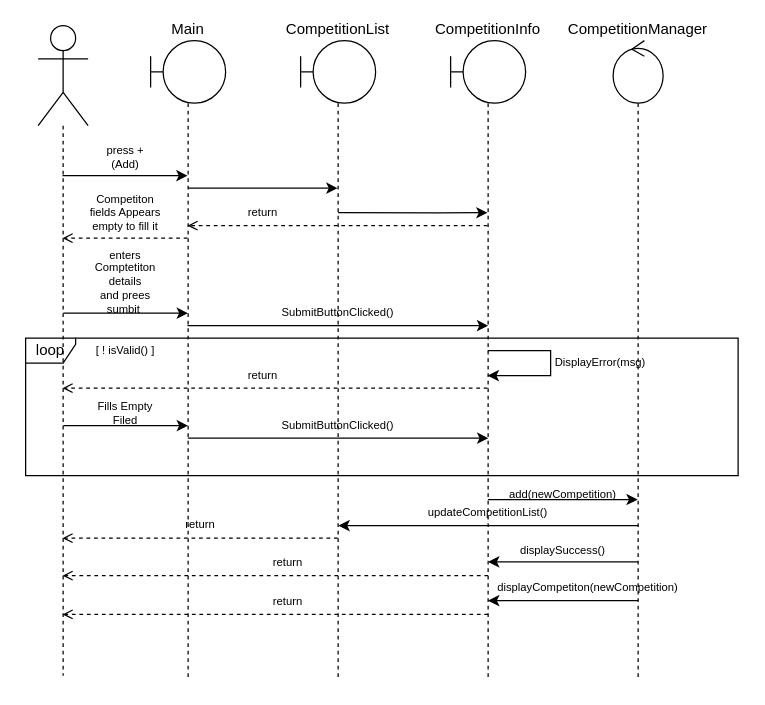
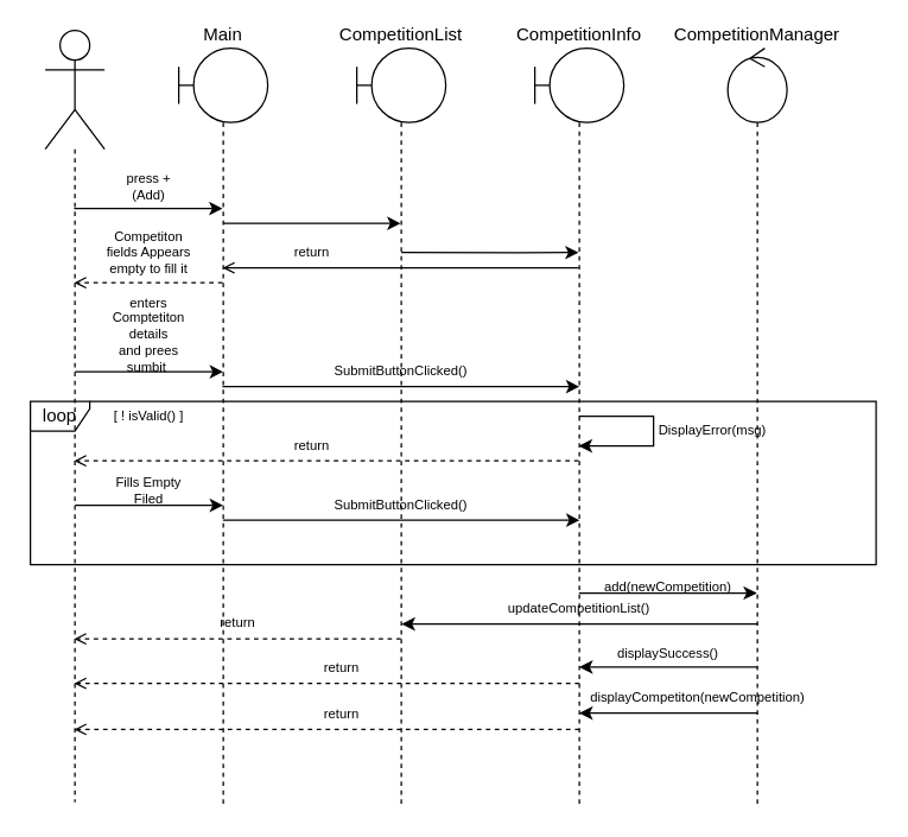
  <mxCell id="0" />
  <mxCell id="1" parent="0" />
  <mxCell id="2" value="loop" style="shape=umlFrame;whiteSpace=wrap;html=1;width=40;height=20;" vertex="1" parent="1"><mxGeometry x="20" y="270" width="570" height="110" as="geometry" /></mxCell>
  <mxCell id="3" style="edgeStyle=orthogonalEdgeStyle;rounded=0;orthogonalLoop=1;jettySize=auto;html=1;" parent="1" source="4" target="7" edge="1"><mxGeometry relative="1" as="geometry"><Array as="points"><mxPoint x="100" y="140" /><mxPoint x="100" y="140" /></Array></mxGeometry></mxCell>
  <mxCell id="4" value="" style="shape=umlLifeline;participant=umlActor;perimeter=lifelinePerimeter;whiteSpace=wrap;html=1;container=1;collapsible=0;recursiveResize=0;verticalAlign=top;spacingTop=36;outlineConnect=0;size=80;" parent="1" vertex="1"><mxGeometry x="30" y="20" width="40" height="520" as="geometry" /></mxCell>
  <mxCell id="5" style="edgeStyle=orthogonalEdgeStyle;rounded=0;orthogonalLoop=1;jettySize=auto;html=1;dashed=1;endArrow=open;endFill=0;" parent="1" source="7" target="4" edge="1"><mxGeometry relative="1" as="geometry"><mxPoint x="90" y="210" as="targetPoint" /><Array as="points"><mxPoint x="100" y="190" /><mxPoint x="100" y="190" /></Array></mxGeometry></mxCell>
  <mxCell id="6" style="edgeStyle=orthogonalEdgeStyle;rounded=0;orthogonalLoop=1;jettySize=auto;html=1;endArrow=classic;endFill=1;" parent="1" source="7" edge="1"><mxGeometry relative="1" as="geometry"><Array as="points"><mxPoint x="200" y="260" /><mxPoint x="200" y="260" /></Array><mxPoint x="390" y="260" as="targetPoint" /></mxGeometry></mxCell>
  <mxCell id="7" value="Main" style="shape=umlLifeline;participant=umlBoundary;perimeter=lifelinePerimeter;whiteSpace=wrap;html=1;container=1;collapsible=0;recursiveResize=0;verticalAlign=bottom;spacingTop=36;outlineConnect=0;size=50;labelPosition=center;verticalLabelPosition=top;align=center;" parent="1" vertex="1"><mxGeometry x="120" y="32" width="60" height="510" as="geometry" /></mxCell>
- <mxCell id="8" style="edgeStyle=orthogonalEdgeStyle;rounded=0;orthogonalLoop=1;jettySize=auto;html=1;dashed=1;endArrow=open;endFill=0;" parent="1" source="15" target="7" edge="1"><mxGeometry relative="1" as="geometry"><Array as="points"><mxPoint x="270" y="180" /><mxPoint x="270" y="180" /></Array></mxGeometry></mxCell>
+ <mxCell id="8" style="edgeStyle=orthogonalEdgeStyle;rounded=0;orthogonalLoop=1;jettySize=auto;html=1;dashed=0;endArrow=open;endFill=0;" parent="1" source="15" target="7" edge="1"><mxGeometry relative="1" as="geometry"><Array as="points"><mxPoint x="270" y="180" /><mxPoint x="270" y="180" /></Array></mxGeometry></mxCell>
  <mxCell id="9" style="edgeStyle=none;html=1;dashed=1;endArrow=open;endFill=0;" edge="1" parent="1" target="4"><mxGeometry relative="1" as="geometry"><mxPoint x="269.71" y="430" as="sourcePoint" /><mxPoint x="149.877" y="430" as="targetPoint" /><Array as="points"><mxPoint x="250.21" y="430" /></Array></mxGeometry></mxCell>
  <mxCell id="10" value="CompetitionList" style="shape=umlLifeline;participant=umlBoundary;perimeter=lifelinePerimeter;whiteSpace=wrap;html=1;container=1;collapsible=0;recursiveResize=0;verticalAlign=bottom;spacingTop=36;outlineConnect=0;size=50;labelPosition=center;verticalLabelPosition=top;align=center;" parent="1" vertex="1"><mxGeometry x="240" y="32" width="60" height="510" as="geometry" /></mxCell>
  <mxCell id="11" value="press +&lt;br&gt;(Add)" style="text;html=1;strokeColor=none;fillColor=none;align=center;verticalAlign=middle;whiteSpace=wrap;rounded=0;fontSize=9;" parent="1" vertex="1"><mxGeometry x="70" y="110" width="60" height="30" as="geometry" /></mxCell>
  <mxCell id="12" style="edgeStyle=orthogonalEdgeStyle;rounded=0;orthogonalLoop=1;jettySize=auto;html=1;" parent="1" target="10" edge="1"><mxGeometry relative="1" as="geometry"><mxPoint x="150" y="150" as="sourcePoint" /><mxPoint x="249.69" y="150" as="targetPoint" /><Array as="points"><mxPoint x="230" y="150" /><mxPoint x="230" y="150" /></Array></mxGeometry></mxCell>
  <mxCell id="13" style="edgeStyle=none;html=1;" edge="1" parent="1"><mxGeometry relative="1" as="geometry"><mxPoint x="389.797" y="399.17" as="sourcePoint" /><mxPoint x="509.63" y="399.17" as="targetPoint" /><Array as="points"><mxPoint x="470.13" y="399.17" /></Array></mxGeometry></mxCell>
  <mxCell id="14" style="edgeStyle=none;rounded=0;html=1;endArrow=open;endFill=0;dashed=1;" edge="1" parent="1" source="15" target="4"><mxGeometry relative="1" as="geometry"><Array as="points"><mxPoint x="330" y="310" /></Array></mxGeometry></mxCell>
  <mxCell id="15" value="CompetitionInfo" style="shape=umlLifeline;participant=umlBoundary;perimeter=lifelinePerimeter;whiteSpace=wrap;html=1;container=1;collapsible=0;recursiveResize=0;verticalAlign=bottom;spacingTop=36;outlineConnect=0;size=50;labelPosition=center;verticalLabelPosition=top;align=center;" parent="1" vertex="1"><mxGeometry x="360" y="32" width="60" height="510" as="geometry" /></mxCell>
  <mxCell id="16" value="return" style="text;html=1;strokeColor=none;fillColor=none;align=center;verticalAlign=middle;whiteSpace=wrap;rounded=0;fontSize=9;" parent="1" vertex="1"><mxGeometry x="180" y="160" width="60" height="20" as="geometry" /></mxCell>
  <mxCell id="17" value="Competiton fields Appears empty to fill it" style="text;html=1;strokeColor=none;fillColor=none;align=center;verticalAlign=middle;whiteSpace=wrap;rounded=0;fontSize=9;" parent="1" vertex="1"><mxGeometry x="70" y="160" width="60" height="20" as="geometry" /></mxCell>
  <mxCell id="18" style="edgeStyle=orthogonalEdgeStyle;rounded=0;orthogonalLoop=1;jettySize=auto;html=1;" parent="1" edge="1"><mxGeometry relative="1" as="geometry"><Array as="points"><mxPoint x="100.34" y="249.97" /><mxPoint x="100.34" y="249.97" /></Array><mxPoint x="50.15" y="250.004" as="sourcePoint" /><mxPoint x="149.84" y="250.004" as="targetPoint" /></mxGeometry></mxCell>
  <mxCell id="19" value="enters Comptetiton details&lt;br&gt;and prees sumbit&amp;nbsp;" style="text;html=1;strokeColor=none;fillColor=none;align=center;verticalAlign=middle;whiteSpace=wrap;rounded=0;fontSize=9;" parent="1" vertex="1"><mxGeometry x="70" y="210" width="60" height="30" as="geometry" /></mxCell>
  <mxCell id="20" style="edgeStyle=orthogonalEdgeStyle;rounded=0;orthogonalLoop=1;jettySize=auto;html=1;" parent="1" edge="1"><mxGeometry relative="1" as="geometry"><mxPoint x="270" y="169.66" as="sourcePoint" /><mxPoint x="389.5" y="169.694" as="targetPoint" /><Array as="points"><mxPoint x="350" y="169.66" /><mxPoint x="350" y="169.66" /></Array></mxGeometry></mxCell>
  <mxCell id="21" style="edgeStyle=none;html=1;" edge="1" parent="1"><mxGeometry relative="1" as="geometry"><mxPoint x="510.13" y="420" as="sourcePoint" /><mxPoint x="270.297" y="420" as="targetPoint" /><Array as="points"><mxPoint x="420.63" y="420" /></Array></mxGeometry></mxCell>
  <mxCell id="22" value="CompetitionManager" style="shape=umlLifeline;participant=umlControl;perimeter=lifelinePerimeter;whiteSpace=wrap;html=1;container=1;collapsible=0;recursiveResize=0;verticalAlign=bottom;spacingTop=36;outlineConnect=0;size=50;labelPosition=center;verticalLabelPosition=top;align=center;" vertex="1" parent="1"><mxGeometry x="490" y="32" width="40" height="510" as="geometry" /></mxCell>
  <mxCell id="23" value="SubmitButtonClicked()" style="text;html=1;strokeColor=none;fillColor=none;align=center;verticalAlign=middle;whiteSpace=wrap;rounded=0;fontSize=9;" vertex="1" parent="1"><mxGeometry x="224.94" y="240" width="90" height="20" as="geometry" /></mxCell>
  <mxCell id="24" value="add(newCompetition)" style="text;html=1;strokeColor=none;fillColor=none;align=center;verticalAlign=middle;whiteSpace=wrap;rounded=0;fontSize=9;" vertex="1" parent="1"><mxGeometry x="390.13" y="390" width="120" height="10" as="geometry" /></mxCell>
  <mxCell id="25" value="updateCompetitionList()" style="text;html=1;strokeColor=none;fillColor=none;align=center;verticalAlign=middle;whiteSpace=wrap;rounded=0;fontSize=9;" vertex="1" parent="1"><mxGeometry x="330.21" y="400" width="120" height="20" as="geometry" /></mxCell>
  <mxCell id="26" value="displayCompetiton(newCompetition)" style="text;html=1;strokeColor=none;fillColor=none;align=center;verticalAlign=middle;whiteSpace=wrap;rounded=0;fontSize=9;" vertex="1" parent="1"><mxGeometry x="410" y="460" width="120" height="20" as="geometry" /></mxCell>
  <mxCell id="27" value="return" style="text;html=1;strokeColor=none;fillColor=none;align=center;verticalAlign=middle;whiteSpace=wrap;rounded=0;fontSize=9;" vertex="1" parent="1"><mxGeometry x="130" y="409" width="60" height="20" as="geometry" /></mxCell>
  <mxCell id="28" value="[ ! isValid() ]" style="text;html=1;strokeColor=none;fillColor=none;align=center;verticalAlign=middle;whiteSpace=wrap;rounded=0;fontSize=9;" vertex="1" parent="1"><mxGeometry x="70" y="270" width="60" height="20" as="geometry" /></mxCell>
  <mxCell id="29" style="edgeStyle=none;html=1;endArrow=classic;endFill=1;rounded=0;" edge="1" parent="1"><mxGeometry relative="1" as="geometry"><mxPoint x="389.667" y="280" as="sourcePoint" /><mxPoint x="389.667" y="300" as="targetPoint" /><Array as="points"><mxPoint x="440" y="280" /><mxPoint x="440" y="300" /></Array></mxGeometry></mxCell>
  <mxCell id="30" value="DisplayError(msg)" style="text;html=1;strokeColor=none;fillColor=none;align=center;verticalAlign=middle;whiteSpace=wrap;rounded=0;fontSize=9;" vertex="1" parent="1"><mxGeometry x="440" y="280" width="80" height="20" as="geometry" /></mxCell>
  <mxCell id="31" value="return" style="text;html=1;strokeColor=none;fillColor=none;align=center;verticalAlign=middle;whiteSpace=wrap;rounded=0;fontSize=9;" vertex="1" parent="1"><mxGeometry x="180" y="290" width="60" height="20" as="geometry" /></mxCell>
  <mxCell id="32" style="edgeStyle=orthogonalEdgeStyle;rounded=0;orthogonalLoop=1;jettySize=auto;html=1;" edge="1" parent="1"><mxGeometry relative="1" as="geometry"><Array as="points"><mxPoint x="100.34" y="339.97" /><mxPoint x="100.34" y="339.97" /></Array><mxPoint x="50.15" y="340.004" as="sourcePoint" /><mxPoint x="149.84" y="340.004" as="targetPoint" /></mxGeometry></mxCell>
  <mxCell id="33" value="Fills Empty Filed" style="text;html=1;strokeColor=none;fillColor=none;align=center;verticalAlign=middle;whiteSpace=wrap;rounded=0;fontSize=9;" vertex="1" parent="1"><mxGeometry x="70" y="320" width="60" height="20" as="geometry" /></mxCell>
  <mxCell id="34" value="SubmitButtonClicked()" style="text;html=1;strokeColor=none;fillColor=none;align=center;verticalAlign=middle;whiteSpace=wrap;rounded=0;fontSize=9;" vertex="1" parent="1"><mxGeometry x="225.07" y="330" width="90" height="20" as="geometry" /></mxCell>
  <mxCell id="35" style="edgeStyle=orthogonalEdgeStyle;rounded=0;orthogonalLoop=1;jettySize=auto;html=1;endArrow=classic;endFill=1;" edge="1" parent="1"><mxGeometry relative="1" as="geometry"><Array as="points"><mxPoint x="200.13" y="350" /><mxPoint x="200.13" y="350" /></Array><mxPoint x="149.797" y="350" as="sourcePoint" /><mxPoint x="390.13" y="350" as="targetPoint" /></mxGeometry></mxCell>
  <mxCell id="36" style="edgeStyle=none;html=1;" edge="1" parent="1"><mxGeometry relative="1" as="geometry"><mxPoint x="509.92" y="480" as="sourcePoint" /><mxPoint x="390" y="480" as="targetPoint" /><Array as="points"><mxPoint x="420.42" y="480" /></Array></mxGeometry></mxCell>
  <mxCell id="37" style="edgeStyle=none;html=1;dashed=1;endArrow=open;endFill=0;" edge="1" parent="1"><mxGeometry relative="1" as="geometry"><mxPoint x="390" y="491" as="sourcePoint" /><mxPoint x="49.537" y="491" as="targetPoint" /><Array as="points"><mxPoint x="370.5" y="491" /></Array></mxGeometry></mxCell>
  <mxCell id="38" value="return" style="text;html=1;strokeColor=none;fillColor=none;align=center;verticalAlign=middle;whiteSpace=wrap;rounded=0;fontSize=9;" vertex="1" parent="1"><mxGeometry x="199.87" y="471" width="60" height="20" as="geometry" /></mxCell>
  <mxCell id="39" style="edgeStyle=none;html=1;" edge="1" parent="1"><mxGeometry relative="1" as="geometry"><mxPoint x="509.92" y="449" as="sourcePoint" /><mxPoint x="390" y="449" as="targetPoint" /><Array as="points"><mxPoint x="420.42" y="449" /></Array></mxGeometry></mxCell>
  <mxCell id="40" value="displaySuccess()" style="text;html=1;strokeColor=none;fillColor=none;align=center;verticalAlign=middle;whiteSpace=wrap;rounded=0;fontSize=9;" vertex="1" parent="1"><mxGeometry x="390.13" y="430" width="120" height="20" as="geometry" /></mxCell>
  <mxCell id="41" style="edgeStyle=none;html=1;dashed=1;endArrow=open;endFill=0;" edge="1" parent="1"><mxGeometry relative="1" as="geometry"><mxPoint x="390" y="460" as="sourcePoint" /><mxPoint x="49.537" y="460" as="targetPoint" /><Array as="points"><mxPoint x="370.5" y="460" /></Array></mxGeometry></mxCell>
  <mxCell id="42" value="return" style="text;html=1;strokeColor=none;fillColor=none;align=center;verticalAlign=middle;whiteSpace=wrap;rounded=0;fontSize=9;" vertex="1" parent="1"><mxGeometry x="199.87" y="440" width="60" height="20" as="geometry" /></mxCell>
